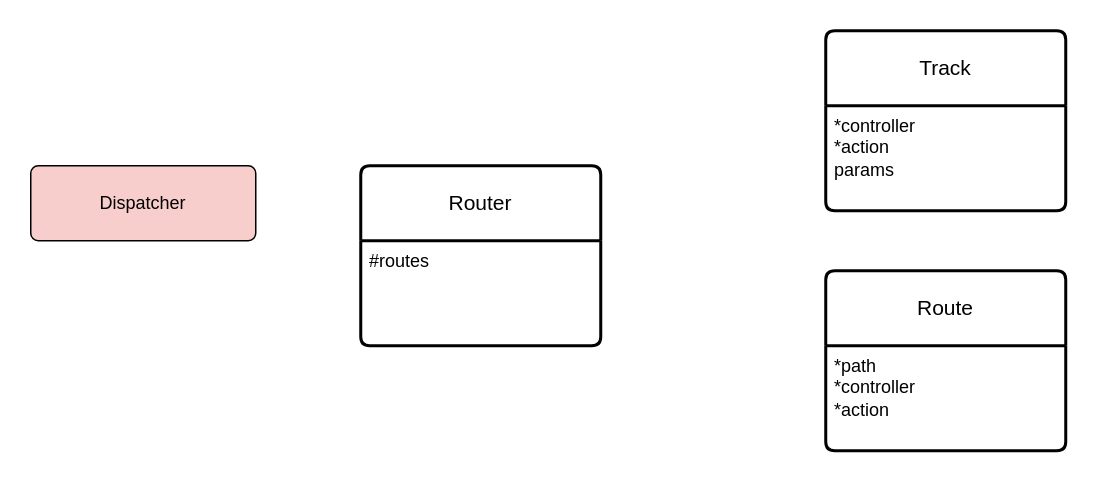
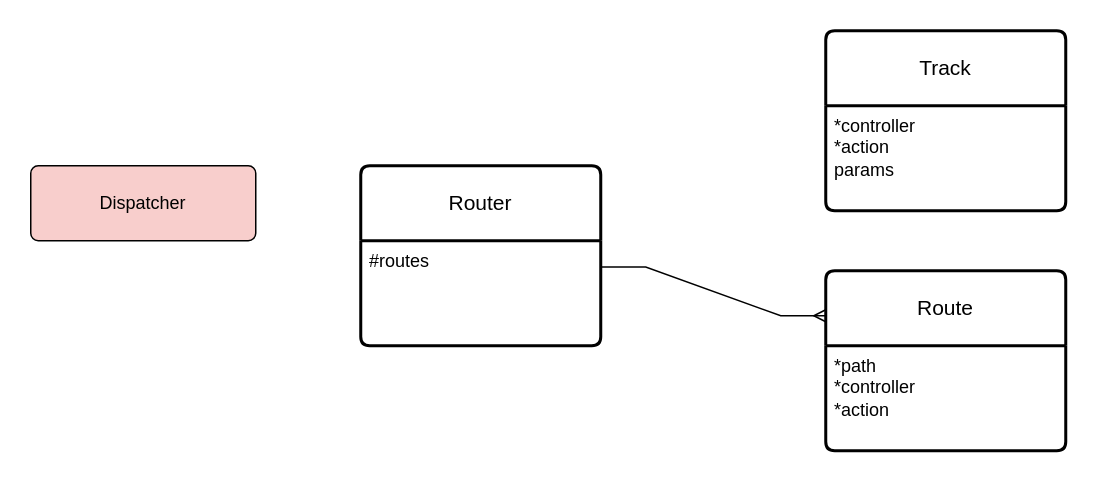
  <mxCell id="0" />
  <mxCell id="1" parent="0" />
  <mxCell id="2" value="Router" style="swimlane;childLayout=stackLayout;horizontal=1;startSize=50;horizontalStack=0;rounded=1;fontSize=14;fontStyle=0;strokeWidth=2;resizeParent=0;resizeLast=1;shadow=0;dashed=0;align=center;arcSize=4;whiteSpace=wrap;html=1;" vertex="1" parent="1"><mxGeometry x="240" y="110" width="160" height="120" as="geometry" /></mxCell>
  <mxCell id="3" value="#routes" style="align=left;strokeColor=none;fillColor=none;spacingLeft=4;fontSize=12;verticalAlign=top;resizable=0;rotatable=0;part=1;html=1;" vertex="1" parent="2"><mxGeometry y="50" width="160" height="70" as="geometry" /></mxCell>
  <mxCell id="4" value="Track" style="swimlane;childLayout=stackLayout;horizontal=1;startSize=50;horizontalStack=0;rounded=1;fontSize=14;fontStyle=0;strokeWidth=2;resizeParent=0;resizeLast=1;shadow=0;dashed=0;align=center;arcSize=4;whiteSpace=wrap;html=1;" vertex="1" parent="1"><mxGeometry x="550" y="20" width="160" height="120" as="geometry" /></mxCell>
  <mxCell id="5" value="*controller&lt;div&gt;*action&lt;/div&gt;&lt;div&gt;params&lt;/div&gt;" style="align=left;strokeColor=none;fillColor=none;spacingLeft=4;fontSize=12;verticalAlign=top;resizable=0;rotatable=0;part=1;html=1;" vertex="1" parent="4"><mxGeometry y="50" width="160" height="70" as="geometry" /></mxCell>
  <mxCell id="6" value="Route" style="swimlane;childLayout=stackLayout;horizontal=1;startSize=50;horizontalStack=0;rounded=1;fontSize=14;fontStyle=0;strokeWidth=2;resizeParent=0;resizeLast=1;shadow=0;dashed=0;align=center;arcSize=4;whiteSpace=wrap;html=1;" vertex="1" parent="1"><mxGeometry x="550" y="180" width="160" height="120" as="geometry" /></mxCell>
  <mxCell id="7" value="*path&lt;div&gt;*controller&lt;/div&gt;&lt;div&gt;*action&lt;/div&gt;" style="align=left;strokeColor=none;fillColor=none;spacingLeft=4;fontSize=12;verticalAlign=top;resizable=0;rotatable=0;part=1;html=1;" vertex="1" parent="6"><mxGeometry y="50" width="160" height="70" as="geometry" /></mxCell>
+ <mxCell id="8" value="" style="edgeStyle=entityRelationEdgeStyle;fontSize=12;html=1;endArrow=ERmany;rounded=0;entryX=0;entryY=0.25;entryDx=0;entryDy=0;exitX=1;exitY=0.25;exitDx=0;exitDy=0;" edge="1" parent="1" source="3" target="6"><mxGeometry width="100" height="100" relative="1" as="geometry"><mxPoint x="370" y="420" as="sourcePoint" /><mxPoint x="470" y="320" as="targetPoint" /><Array as="points"><mxPoint x="380" y="290" /></Array></mxGeometry></mxCell>
  <mxCell id="9" value="Dispatcher" style="rounded=1;arcSize=10;whiteSpace=wrap;html=1;align=center;fillColor=#f8cecc;" vertex="1" parent="1"><mxGeometry x="20" y="110" width="150" height="50" as="geometry" /></mxCell>
